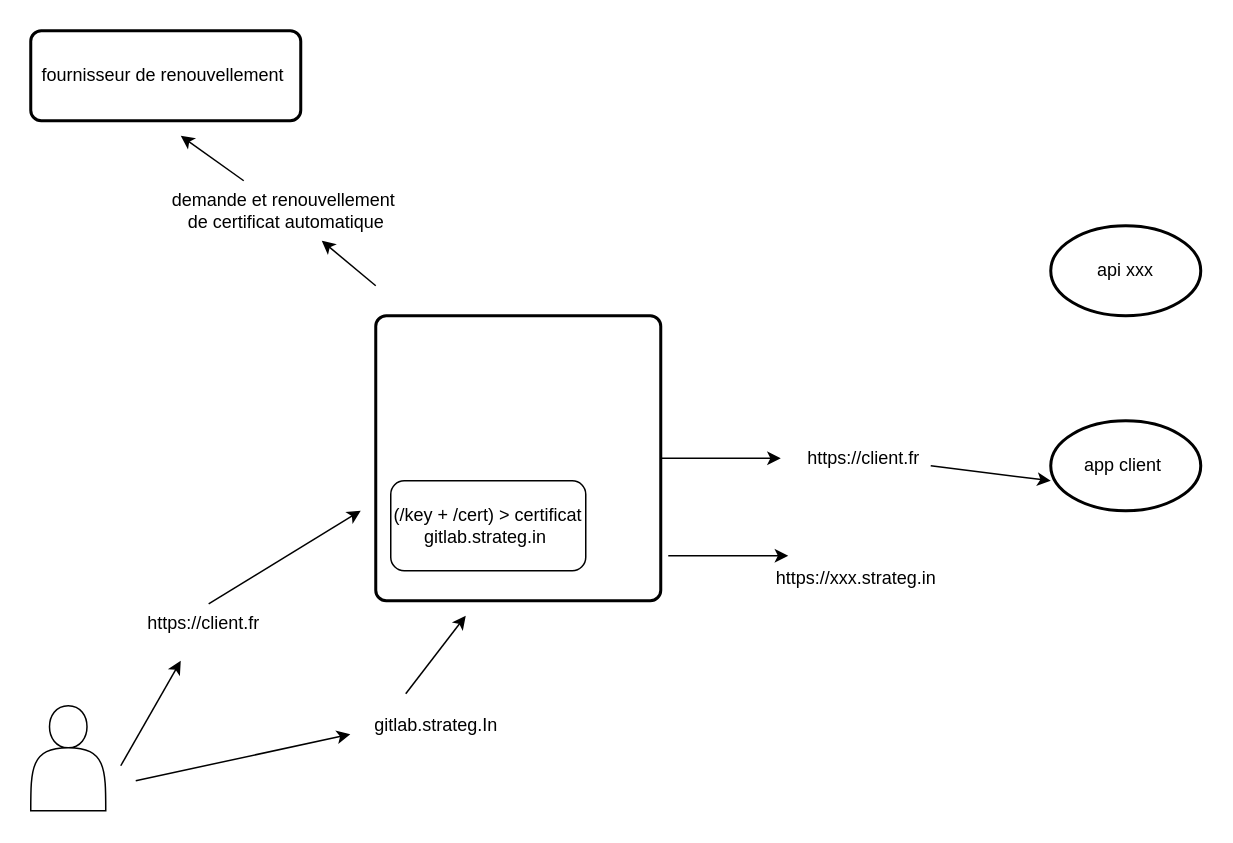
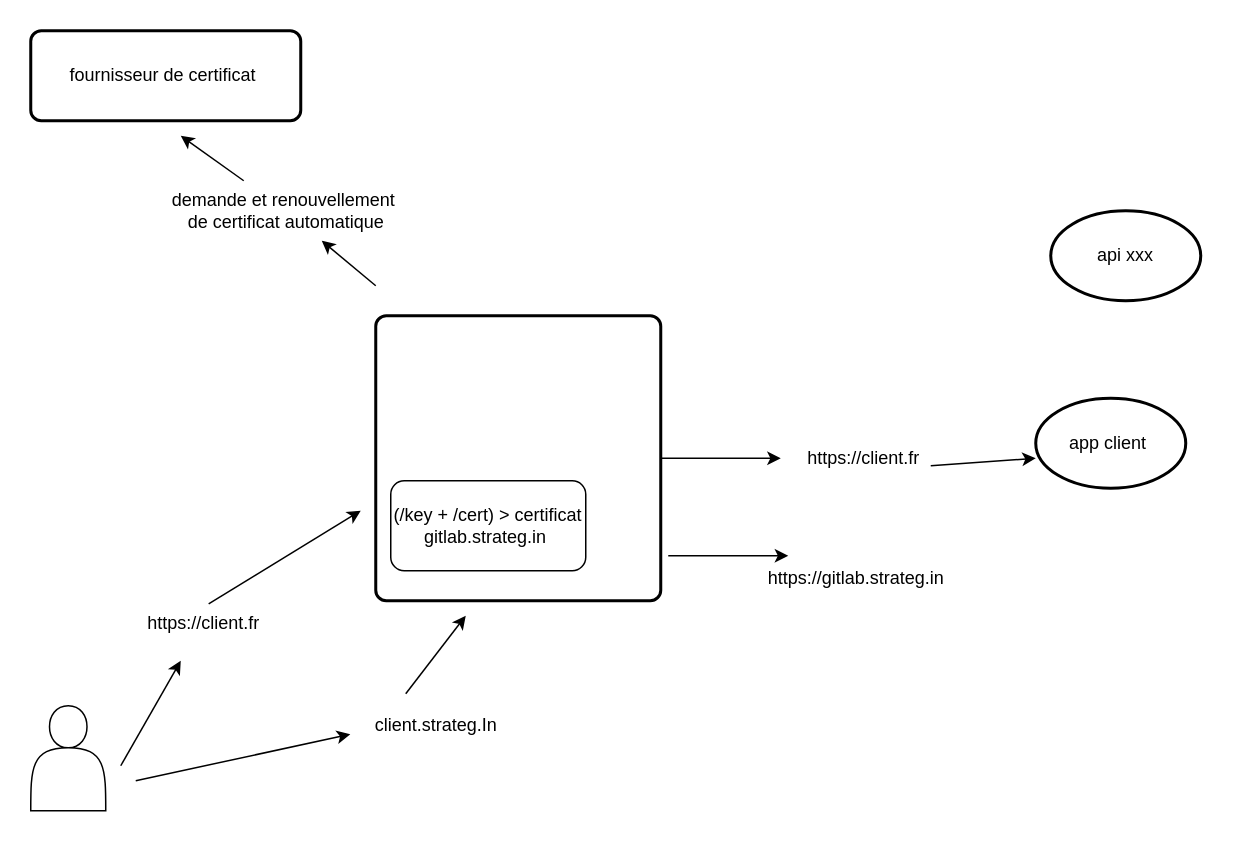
  <mxCell id="0" />
  <mxCell id="1" parent="0" />
  <mxCell id="2" value="" style="rounded=1;whiteSpace=wrap;html=1;absoluteArcSize=1;arcSize=14;strokeWidth=2;" parent="1" vertex="1"><mxGeometry x="250" y="210" width="190" height="190" as="geometry" /></mxCell>
- <mxCell id="3" value="fournisseur de renouvellement&amp;nbsp;" style="rounded=1;whiteSpace=wrap;html=1;absoluteArcSize=1;arcSize=14;strokeWidth=2;" parent="1" vertex="1"><mxGeometry x="20" y="20" width="180" height="60" as="geometry" /></mxCell>
- <mxCell id="4" value="app client&amp;nbsp;" style="strokeWidth=2;html=1;shape=mxgraph.flowchart.start_1;whiteSpace=wrap;" parent="1" vertex="1"><mxGeometry x="700" y="280" width="100" height="60" as="geometry" /></mxCell>
- <mxCell id="5" value="api xxx&lt;br&gt;" style="strokeWidth=2;html=1;shape=mxgraph.flowchart.start_1;whiteSpace=wrap;" parent="1" vertex="1"><mxGeometry x="700" y="150" width="100" height="60" as="geometry" /></mxCell>
+ <mxCell id="3" value="fournisseur de certificat&amp;nbsp;" style="rounded=1;whiteSpace=wrap;html=1;absoluteArcSize=1;arcSize=14;strokeWidth=2;" parent="1" vertex="1"><mxGeometry x="20" y="20" width="180" height="60" as="geometry" /></mxCell>
+ <mxCell id="4" value="app client&amp;nbsp;" style="strokeWidth=2;html=1;shape=mxgraph.flowchart.start_1;whiteSpace=wrap;" parent="1" vertex="1"><mxGeometry x="690" y="265" width="100" height="60" as="geometry" /></mxCell>
+ <mxCell id="5" value="api xxx&lt;br&gt;" style="strokeWidth=2;html=1;shape=mxgraph.flowchart.start_1;whiteSpace=wrap;" parent="1" vertex="1"><mxGeometry x="700" y="140" width="100" height="60" as="geometry" /></mxCell>
  <mxCell id="6" value="" style="endArrow=classic;html=1;rounded=0;" parent="1" source="8" edge="1"><mxGeometry width="50" height="50" relative="1" as="geometry"><mxPoint x="250" y="190" as="sourcePoint" /><mxPoint x="120" y="90" as="targetPoint" /></mxGeometry></mxCell>
  <mxCell id="7" value="" style="endArrow=classic;html=1;rounded=0;" parent="1" target="8" edge="1"><mxGeometry width="50" height="50" relative="1" as="geometry"><mxPoint x="250" y="190" as="sourcePoint" /><mxPoint x="120" y="90" as="targetPoint" /></mxGeometry></mxCell>
  <mxCell id="8" value="demande et renouvellement&amp;nbsp;&lt;br&gt;&amp;nbsp;de certificat automatique&amp;nbsp;" style="text;html=1;align=center;verticalAlign=middle;resizable=0;points=[];autosize=1;strokeColor=none;fillColor=none;" parent="1" vertex="1"><mxGeometry x="100" y="120" width="180" height="40" as="geometry" /></mxCell>
  <mxCell id="9" value="" style="shape=actor;whiteSpace=wrap;html=1;" parent="1" vertex="1"><mxGeometry x="20" y="470" width="50" height="70" as="geometry" /></mxCell>
  <mxCell id="10" value="https://client.fr" style="text;html=1;align=center;verticalAlign=middle;resizable=0;points=[];autosize=1;strokeColor=none;fillColor=none;" parent="1" vertex="1"><mxGeometry x="85" y="400" width="100" height="30" as="geometry" /></mxCell>
  <mxCell id="11" value="https://client.fr" style="text;html=1;align=center;verticalAlign=middle;resizable=0;points=[];autosize=1;strokeColor=none;fillColor=none;" parent="1" vertex="1"><mxGeometry x="525" y="290" width="100" height="30" as="geometry" /></mxCell>
  <mxCell id="12" value="" style="endArrow=classic;html=1;rounded=0;exitX=1;exitY=0.5;exitDx=0;exitDy=0;" parent="1" source="2" edge="1"><mxGeometry width="50" height="50" relative="1" as="geometry"><mxPoint x="270" y="210" as="sourcePoint" /><mxPoint x="520" y="305" as="targetPoint" /></mxGeometry></mxCell>
  <mxCell id="13" value="" style="endArrow=classic;html=1;rounded=0;entryX=0;entryY=0.667;entryDx=0;entryDy=0;entryPerimeter=0;" parent="1" target="4" edge="1"><mxGeometry width="50" height="50" relative="1" as="geometry"><mxPoint x="620" y="310" as="sourcePoint" /><mxPoint x="530" y="315" as="targetPoint" /><Array as="points"><mxPoint x="620" y="310" /></Array></mxGeometry></mxCell>
  <mxCell id="14" value="" style="endArrow=classic;html=1;rounded=0;" parent="1" edge="1"><mxGeometry width="50" height="50" relative="1" as="geometry"><mxPoint x="80" y="510" as="sourcePoint" /><mxPoint x="120" y="440" as="targetPoint" /></mxGeometry></mxCell>
  <mxCell id="15" value="" style="endArrow=classic;html=1;rounded=0;exitX=0.536;exitY=0.067;exitDx=0;exitDy=0;exitPerimeter=0;" parent="1" source="10" edge="1"><mxGeometry width="50" height="50" relative="1" as="geometry"><mxPoint x="460" y="325" as="sourcePoint" /><mxPoint x="240" y="340" as="targetPoint" /></mxGeometry></mxCell>
  <mxCell id="16" value="(/key + /cert) &amp;gt; certificat gitlab.strateg.in&amp;nbsp;" style="whiteSpace=wrap;html=1;rounded=1;" vertex="1" parent="1"><mxGeometry x="260" y="320" width="130" height="60" as="geometry" /></mxCell>
- <mxCell id="17" value="gitlab.strateg.In" style="text;html=1;align=center;verticalAlign=middle;resizable=0;points=[];autosize=1;strokeColor=none;fillColor=none;" vertex="1" parent="1"><mxGeometry x="235" y="468" width="110" height="30" as="geometry" /></mxCell>
+ <mxCell id="17" value="client.strateg.In" style="text;html=1;align=center;verticalAlign=middle;resizable=0;points=[];autosize=1;strokeColor=none;fillColor=none;" vertex="1" parent="1"><mxGeometry x="235" y="468" width="110" height="30" as="geometry" /></mxCell>
  <mxCell id="18" value="" style="endArrow=classic;html=1;rounded=0;" edge="1" parent="1"><mxGeometry width="50" height="50" relative="1" as="geometry"><mxPoint x="270" y="462" as="sourcePoint" /><mxPoint x="310" y="410" as="targetPoint" /></mxGeometry></mxCell>
  <mxCell id="19" value="" style="endArrow=classic;html=1;rounded=0;exitX=1;exitY=0.5;exitDx=0;exitDy=0;" edge="1" parent="1"><mxGeometry width="50" height="50" relative="1" as="geometry"><mxPoint x="445" y="370" as="sourcePoint" /><mxPoint x="525" y="370" as="targetPoint" /></mxGeometry></mxCell>
- <mxCell id="20" value="https://xxx.strateg.in" style="text;html=1;align=center;verticalAlign=middle;resizable=0;points=[];autosize=1;strokeColor=none;fillColor=none;" vertex="1" parent="1"><mxGeometry x="500" y="370" width="140" height="30" as="geometry" /></mxCell>
+ <mxCell id="20" value="https://gitlab.strateg.in" style="text;html=1;align=center;verticalAlign=middle;resizable=0;points=[];autosize=1;strokeColor=none;fillColor=none;" vertex="1" parent="1"><mxGeometry x="500" y="370" width="140" height="30" as="geometry" /></mxCell>
  <mxCell id="21" value="" style="endArrow=classic;html=1;rounded=0;entryX=-0.018;entryY=0.7;entryDx=0;entryDy=0;entryPerimeter=0;" edge="1" parent="1" target="17"><mxGeometry width="50" height="50" relative="1" as="geometry"><mxPoint x="90" y="520" as="sourcePoint" /><mxPoint x="130" y="450" as="targetPoint" /></mxGeometry></mxCell>
